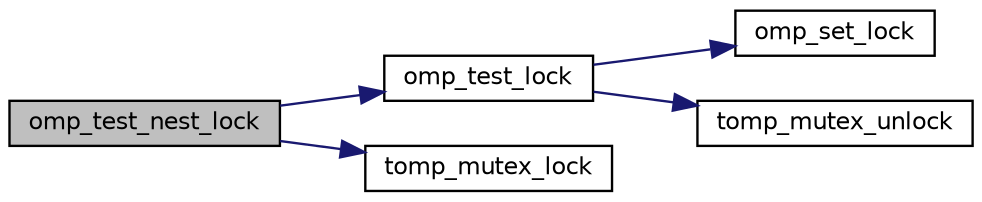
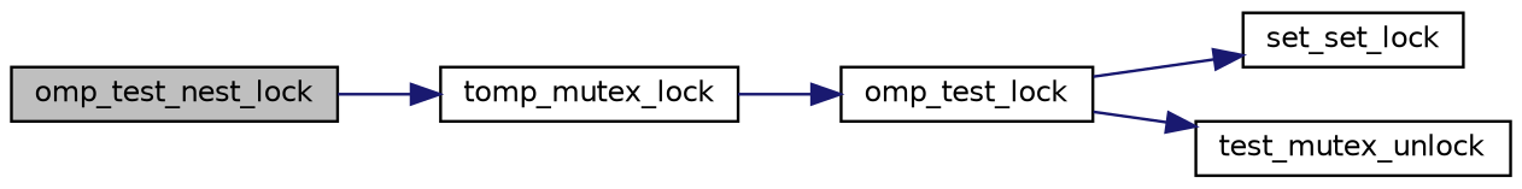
  digraph {
    rankdir=LR
    node [color=black fillcolor=white fontname=Helvetica fontsize=10 shape=record style=filled]
    edge [color=midnightblue fontname=Helvetica fontsize=10 labelfontname=Helvetica labelfontsize=10 style=solid]
    n1 [fillcolor=grey75 fontcolor=black height=0.2 label=omp_test_nest_lock width=0.4]
    n2 [height=0.2 label=omp_test_lock width=0.4]
    n3 [height=0.2 label=tomp_mutex_lock width=0.4]
-   n4 [height=0.2 label=omp_set_lock width=0.4]
-   n5 [height=0.2 label=tomp_mutex_unlock width=0.4]
-   n1 -> n2
+   n4 [height=0.2 label=set_set_lock width=0.4]
+   n5 [height=0.2 label=test_mutex_unlock width=0.4]
+   n3 -> n2
    n1 -> n3
    n2 -> n4
    n2 -> n5
  }
